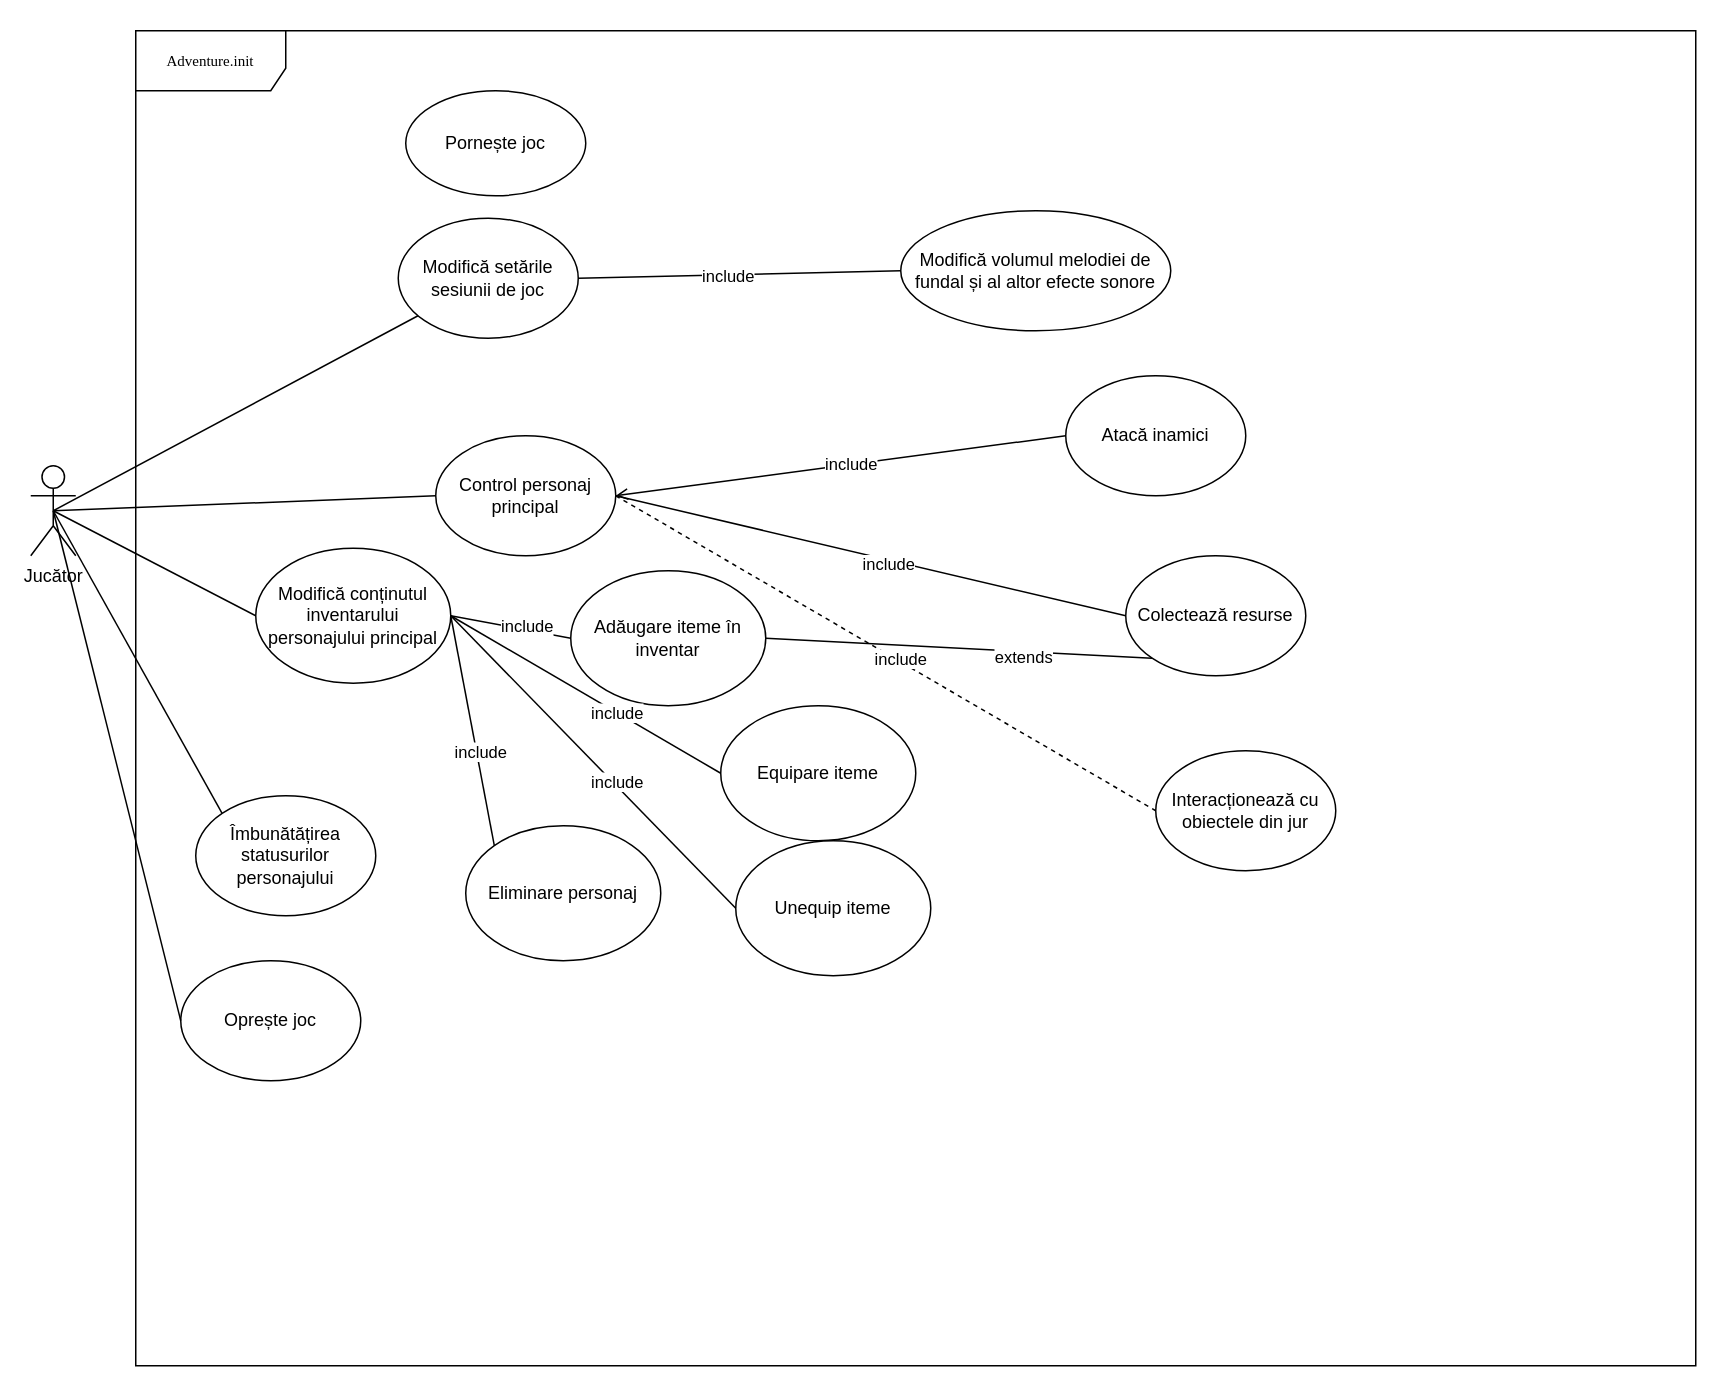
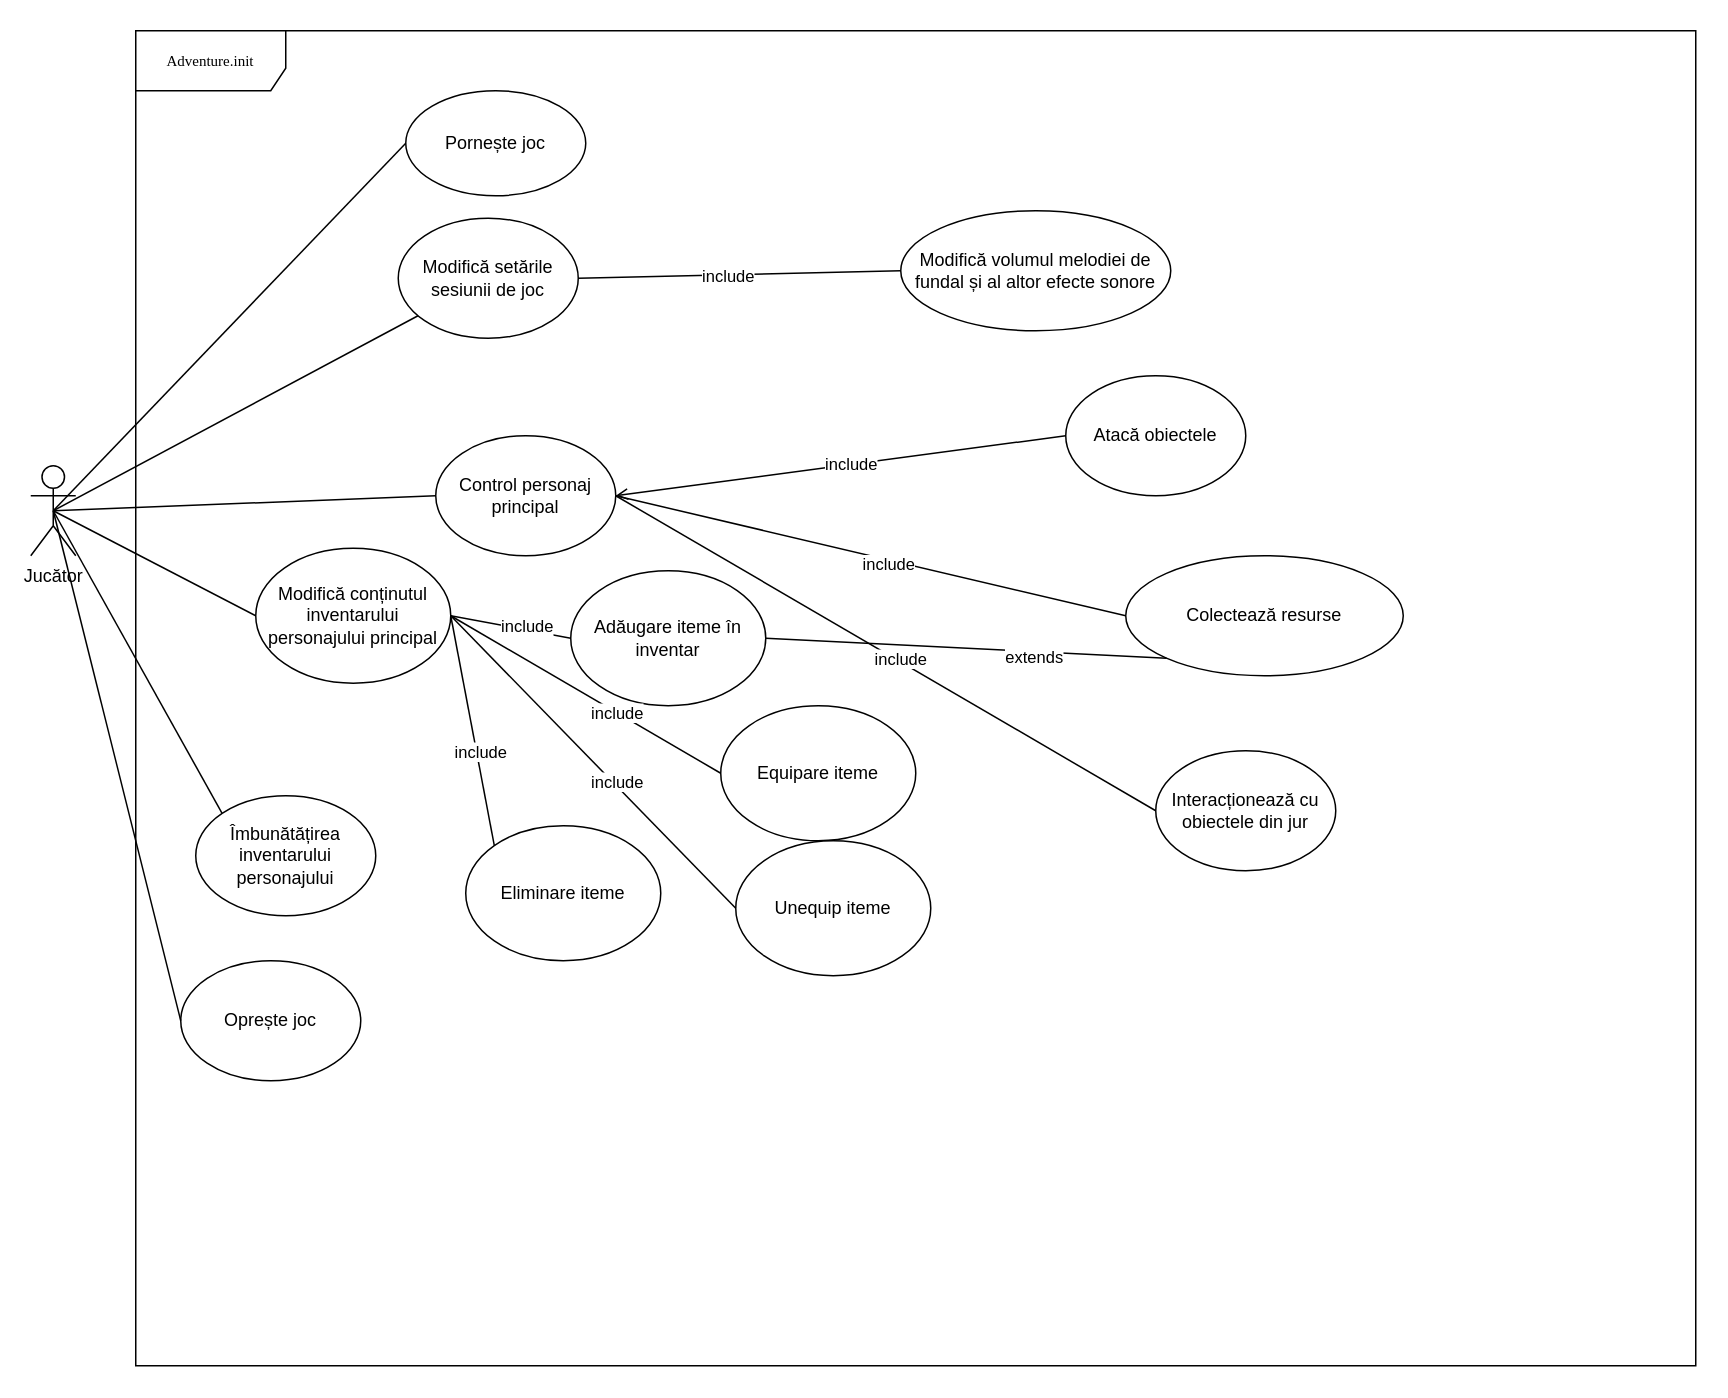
  <mxCell id="0" />
  <mxCell id="1" parent="0" />
  <mxCell id="2" value="Adventure.init" style="shape=umlFrame;whiteSpace=wrap;html=1;rounded=0;shadow=0;comic=0;labelBackgroundColor=none;strokeWidth=1;fontFamily=Verdana;fontSize=10;align=center;width=100;height=40;" parent="1" vertex="1"><mxGeometry x="90" y="20" width="1040" height="890" as="geometry" /></mxCell>
  <mxCell id="3" value="Jucător" style="shape=umlActor;verticalLabelPosition=bottom;verticalAlign=top;html=1;outlineConnect=0;" vertex="1" parent="1"><mxGeometry x="20" y="310" width="30" height="60" as="geometry" /></mxCell>
  <mxCell id="4" value="Pornește joc" style="ellipse;whiteSpace=wrap;html=1;" vertex="1" parent="1"><mxGeometry x="270" y="60" width="120" height="70" as="geometry" /></mxCell>
  <mxCell id="5" value="Control personaj principal" style="ellipse;whiteSpace=wrap;html=1;" vertex="1" parent="1"><mxGeometry x="290" y="290" width="120" height="80" as="geometry" /></mxCell>
+ <mxCell id="6" value="" style="endArrow=none;html=1;rounded=0;exitX=0.5;exitY=0.5;exitDx=0;exitDy=0;exitPerimeter=0;entryX=0;entryY=0.5;entryDx=0;entryDy=0;" edge="1" parent="1" source="3" target="4"><mxGeometry width="50" height="50" relative="1" as="geometry"><mxPoint x="400" y="400" as="sourcePoint" /><mxPoint x="450" y="350" as="targetPoint" /><Array as="points" /></mxGeometry></mxCell>
  <mxCell id="7" value="Oprește joc" style="ellipse;whiteSpace=wrap;html=1;" vertex="1" parent="1"><mxGeometry x="120" y="640" width="120" height="80" as="geometry" /></mxCell>
  <mxCell id="8" value="Modifică setările sesiunii de joc" style="ellipse;whiteSpace=wrap;html=1;" vertex="1" parent="1"><mxGeometry x="265" y="145" width="120" height="80" as="geometry" /></mxCell>
  <mxCell id="9" value="" style="endArrow=none;html=1;rounded=0;exitX=0.5;exitY=0.5;exitDx=0;exitDy=0;exitPerimeter=0;" edge="1" parent="1" source="3" target="8"><mxGeometry width="50" height="50" relative="1" as="geometry"><mxPoint x="45" y="350" as="sourcePoint" /><mxPoint x="255" y="295" as="targetPoint" /><Array as="points" /></mxGeometry></mxCell>
  <mxCell id="10" value="" style="endArrow=none;html=1;rounded=0;exitX=0.5;exitY=0.5;exitDx=0;exitDy=0;exitPerimeter=0;entryX=0;entryY=0.5;entryDx=0;entryDy=0;" edge="1" parent="1" source="3" target="7"><mxGeometry width="50" height="50" relative="1" as="geometry"><mxPoint x="400" y="400" as="sourcePoint" /><mxPoint x="450" y="350" as="targetPoint" /><Array as="points" /></mxGeometry></mxCell>
  <mxCell id="11" value="" style="endArrow=none;html=1;rounded=0;exitX=0.5;exitY=0.5;exitDx=0;exitDy=0;exitPerimeter=0;entryX=0;entryY=0.5;entryDx=0;entryDy=0;" edge="1" parent="1" source="3" target="5"><mxGeometry width="50" height="50" relative="1" as="geometry"><mxPoint x="400" y="400" as="sourcePoint" /><mxPoint x="450" y="350" as="targetPoint" /></mxGeometry></mxCell>
  <mxCell id="12" value="Modifică conținutul inventarului personajului principal" style="ellipse;whiteSpace=wrap;html=1;" vertex="1" parent="1"><mxGeometry x="170" y="365" width="130" height="90" as="geometry" /></mxCell>
  <mxCell id="13" value="" style="endArrow=none;html=1;rounded=0;exitX=0.5;exitY=0.5;exitDx=0;exitDy=0;exitPerimeter=0;entryX=0;entryY=0.5;entryDx=0;entryDy=0;" edge="1" parent="1" source="3" target="12"><mxGeometry width="50" height="50" relative="1" as="geometry"><mxPoint x="400" y="400" as="sourcePoint" /><mxPoint x="450" y="350" as="targetPoint" /></mxGeometry></mxCell>
- <mxCell id="14" value="Atacă inamici" style="ellipse;whiteSpace=wrap;html=1;" vertex="1" parent="1"><mxGeometry x="710" y="250" width="120" height="80" as="geometry" /></mxCell>
- <mxCell id="15" value="Colectează resurse" style="ellipse;whiteSpace=wrap;html=1;" vertex="1" parent="1"><mxGeometry x="750" y="370" width="120" height="80" as="geometry" /></mxCell>
+ <mxCell id="14" value="Atacă obiectele" style="ellipse;whiteSpace=wrap;html=1;" vertex="1" parent="1"><mxGeometry x="710" y="250" width="120" height="80" as="geometry" /></mxCell>
+ <mxCell id="15" value="Colectează resurse" style="ellipse;whiteSpace=wrap;html=1;" vertex="1" parent="1"><mxGeometry x="750" y="370" width="185" height="80" as="geometry" /></mxCell>
  <mxCell id="16" value="Interacționează cu obiectele din jur" style="ellipse;whiteSpace=wrap;html=1;" vertex="1" parent="1"><mxGeometry x="770" y="500" width="120" height="80" as="geometry" /></mxCell>
- <mxCell id="17" value="" style="endArrow=none;html=1;rounded=0;entryX=0;entryY=0.5;entryDx=0;entryDy=0;exitX=1;exitY=0.5;exitDx=0;exitDy=0;dashed=1;" edge="1" parent="1" source="5" target="16"><mxGeometry width="50" height="50" relative="1" as="geometry"><mxPoint x="400" y="400" as="sourcePoint" /><mxPoint x="450" y="350" as="targetPoint" /></mxGeometry></mxCell>
+ <mxCell id="17" value="" style="endArrow=none;html=1;rounded=0;entryX=0;entryY=0.5;entryDx=0;entryDy=0;exitX=1;exitY=0.5;exitDx=0;exitDy=0;" edge="1" parent="1" source="5" target="16"><mxGeometry width="50" height="50" relative="1" as="geometry"><mxPoint x="400" y="400" as="sourcePoint" /><mxPoint x="450" y="350" as="targetPoint" /></mxGeometry></mxCell>
  <mxCell id="18" value="include" style="edgeLabel;html=1;align=center;verticalAlign=middle;resizable=0;points=[];" vertex="1" connectable="0" parent="17"><mxGeometry x="0.045" y="2" relative="1" as="geometry"><mxPoint as="offset" /></mxGeometry></mxCell>
  <mxCell id="19" value="" style="endArrow=none;html=1;rounded=0;entryX=0;entryY=0.5;entryDx=0;entryDy=0;exitX=1;exitY=0.5;exitDx=0;exitDy=0;" edge="1" parent="1" source="5" target="15"><mxGeometry width="50" height="50" relative="1" as="geometry"><mxPoint x="400" y="400" as="sourcePoint" /><mxPoint x="450" y="350" as="targetPoint" /></mxGeometry></mxCell>
  <mxCell id="20" value="include" style="edgeLabel;html=1;align=center;verticalAlign=middle;resizable=0;points=[];" vertex="1" connectable="0" parent="19"><mxGeometry x="0.073" y="-3" relative="1" as="geometry"><mxPoint as="offset" /></mxGeometry></mxCell>
  <mxCell id="21" value="" style="endArrow=open;html=1;rounded=0;entryX=1;entryY=0.5;entryDx=0;entryDy=0;exitX=0;exitY=0.5;exitDx=0;exitDy=0;" edge="1" parent="1" source="14" target="5"><mxGeometry width="50" height="50" relative="1" as="geometry"><mxPoint x="400" y="400" as="sourcePoint" /><mxPoint x="450" y="350" as="targetPoint" /></mxGeometry></mxCell>
  <mxCell id="22" value="include" style="edgeLabel;html=1;align=center;verticalAlign=middle;resizable=0;points=[];" vertex="1" connectable="0" parent="21"><mxGeometry x="-0.042" y="-1" relative="1" as="geometry"><mxPoint as="offset" /></mxGeometry></mxCell>
  <mxCell id="23" value="Modifică volumul melodiei de fundal și al altor efecte sonore" style="ellipse;whiteSpace=wrap;html=1;" vertex="1" parent="1"><mxGeometry x="600" y="140" width="180" height="80" as="geometry" /></mxCell>
  <mxCell id="24" value="" style="endArrow=none;html=1;rounded=0;exitX=1;exitY=0.5;exitDx=0;exitDy=0;entryX=0;entryY=0.5;entryDx=0;entryDy=0;" edge="1" parent="1" source="8" target="23"><mxGeometry width="50" height="50" relative="1" as="geometry"><mxPoint x="400" y="400" as="sourcePoint" /><mxPoint x="450" y="350" as="targetPoint" /></mxGeometry></mxCell>
  <mxCell id="25" value="include" style="edgeLabel;html=1;align=center;verticalAlign=middle;resizable=0;points=[];" vertex="1" connectable="0" parent="24"><mxGeometry x="-0.073" y="-1" relative="1" as="geometry"><mxPoint as="offset" /></mxGeometry></mxCell>
  <mxCell id="26" value="Adăugare iteme în inventar" style="ellipse;whiteSpace=wrap;html=1;" vertex="1" parent="1"><mxGeometry x="380" y="380" width="130" height="90" as="geometry" /></mxCell>
  <mxCell id="27" value="Equipare iteme" style="ellipse;whiteSpace=wrap;html=1;" vertex="1" parent="1"><mxGeometry x="480" y="470" width="130" height="90" as="geometry" /></mxCell>
  <mxCell id="28" value="Unequip i&lt;span style=&quot;background-color: initial;&quot;&gt;teme&lt;/span&gt;" style="ellipse;whiteSpace=wrap;html=1;" vertex="1" parent="1"><mxGeometry x="490" y="560" width="130" height="90" as="geometry" /></mxCell>
- <mxCell id="29" value="Eliminare personaj" style="ellipse;whiteSpace=wrap;html=1;" vertex="1" parent="1"><mxGeometry x="310" y="550" width="130" height="90" as="geometry" /></mxCell>
+ <mxCell id="29" value="Eliminare iteme" style="ellipse;whiteSpace=wrap;html=1;" vertex="1" parent="1"><mxGeometry x="310" y="550" width="130" height="90" as="geometry" /></mxCell>
  <mxCell id="30" value="" style="endArrow=none;html=1;rounded=0;entryX=0;entryY=0.5;entryDx=0;entryDy=0;exitX=1;exitY=0.5;exitDx=0;exitDy=0;" edge="1" parent="1" source="12" target="26"><mxGeometry width="50" height="50" relative="1" as="geometry"><mxPoint x="400" y="700" as="sourcePoint" /><mxPoint x="450" y="650" as="targetPoint" /></mxGeometry></mxCell>
  <mxCell id="31" value="include" style="edgeLabel;html=1;align=center;verticalAlign=middle;resizable=0;points=[];" vertex="1" connectable="0" parent="30"><mxGeometry x="0.26" y="3" relative="1" as="geometry"><mxPoint as="offset" /></mxGeometry></mxCell>
  <mxCell id="32" value="" style="endArrow=none;html=1;rounded=0;entryX=0;entryY=0.5;entryDx=0;entryDy=0;exitX=1;exitY=0.5;exitDx=0;exitDy=0;" edge="1" parent="1" source="12" target="27"><mxGeometry width="50" height="50" relative="1" as="geometry"><mxPoint x="400" y="700" as="sourcePoint" /><mxPoint x="450" y="650" as="targetPoint" /></mxGeometry></mxCell>
  <mxCell id="33" value="include" style="edgeLabel;html=1;align=center;verticalAlign=middle;resizable=0;points=[];" vertex="1" connectable="0" parent="32"><mxGeometry x="0.229" relative="1" as="geometry"><mxPoint as="offset" /></mxGeometry></mxCell>
  <mxCell id="34" value="" style="endArrow=none;html=1;rounded=0;entryX=0;entryY=0.5;entryDx=0;entryDy=0;exitX=1;exitY=0.5;exitDx=0;exitDy=0;" edge="1" parent="1" source="12" target="28"><mxGeometry width="50" height="50" relative="1" as="geometry"><mxPoint x="400" y="700" as="sourcePoint" /><mxPoint x="450" y="650" as="targetPoint" /></mxGeometry></mxCell>
  <mxCell id="35" value="include" style="edgeLabel;html=1;align=center;verticalAlign=middle;resizable=0;points=[];" vertex="1" connectable="0" parent="34"><mxGeometry x="0.149" y="2" relative="1" as="geometry"><mxPoint as="offset" /></mxGeometry></mxCell>
  <mxCell id="36" value="" style="endArrow=none;html=1;rounded=0;entryX=0;entryY=0;entryDx=0;entryDy=0;exitX=1;exitY=0.5;exitDx=0;exitDy=0;" edge="1" parent="1" source="12" target="29"><mxGeometry width="50" height="50" relative="1" as="geometry"><mxPoint x="400" y="700" as="sourcePoint" /><mxPoint x="450" y="650" as="targetPoint" /></mxGeometry></mxCell>
  <mxCell id="37" value="include" style="edgeLabel;html=1;align=center;verticalAlign=middle;resizable=0;points=[];" vertex="1" connectable="0" parent="36"><mxGeometry x="0.179" y="2" relative="1" as="geometry"><mxPoint as="offset" /></mxGeometry></mxCell>
  <mxCell id="38" value="" style="endArrow=none;html=1;rounded=0;entryX=0;entryY=1;entryDx=0;entryDy=0;exitX=1;exitY=0.5;exitDx=0;exitDy=0;" edge="1" parent="1" source="26" target="15"><mxGeometry width="50" height="50" relative="1" as="geometry"><mxPoint x="440" y="500" as="sourcePoint" /><mxPoint x="490" y="450" as="targetPoint" /></mxGeometry></mxCell>
  <mxCell id="39" value="extends" style="edgeLabel;html=1;align=center;verticalAlign=middle;resizable=0;points=[];" vertex="1" connectable="0" parent="38"><mxGeometry x="0.337" y="-4" relative="1" as="geometry"><mxPoint as="offset" /></mxGeometry></mxCell>
- <mxCell id="40" value="Îmbunătățirea statusurilor personajului" style="ellipse;whiteSpace=wrap;html=1;" vertex="1" parent="1"><mxGeometry x="130" y="530" width="120" height="80" as="geometry" /></mxCell>
+ <mxCell id="40" value="Îmbunătățirea inventarului personajului" style="ellipse;whiteSpace=wrap;html=1;" vertex="1" parent="1"><mxGeometry x="130" y="530" width="120" height="80" as="geometry" /></mxCell>
  <mxCell id="41" value="" style="endArrow=none;html=1;rounded=0;exitX=0.5;exitY=0.5;exitDx=0;exitDy=0;exitPerimeter=0;entryX=0;entryY=0;entryDx=0;entryDy=0;" edge="1" parent="1" source="3" target="40"><mxGeometry width="50" height="50" relative="1" as="geometry"><mxPoint x="420" y="390" as="sourcePoint" /><mxPoint x="470" y="340" as="targetPoint" /></mxGeometry></mxCell>
